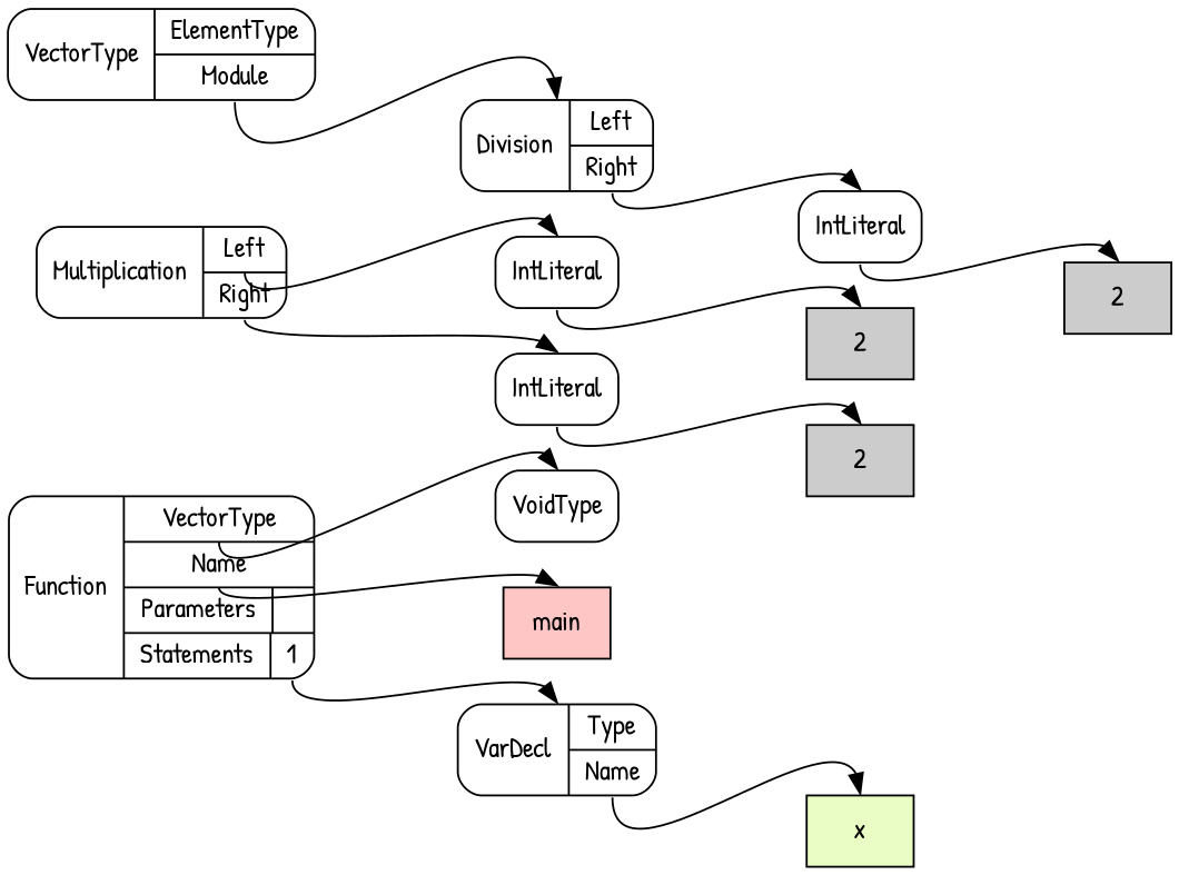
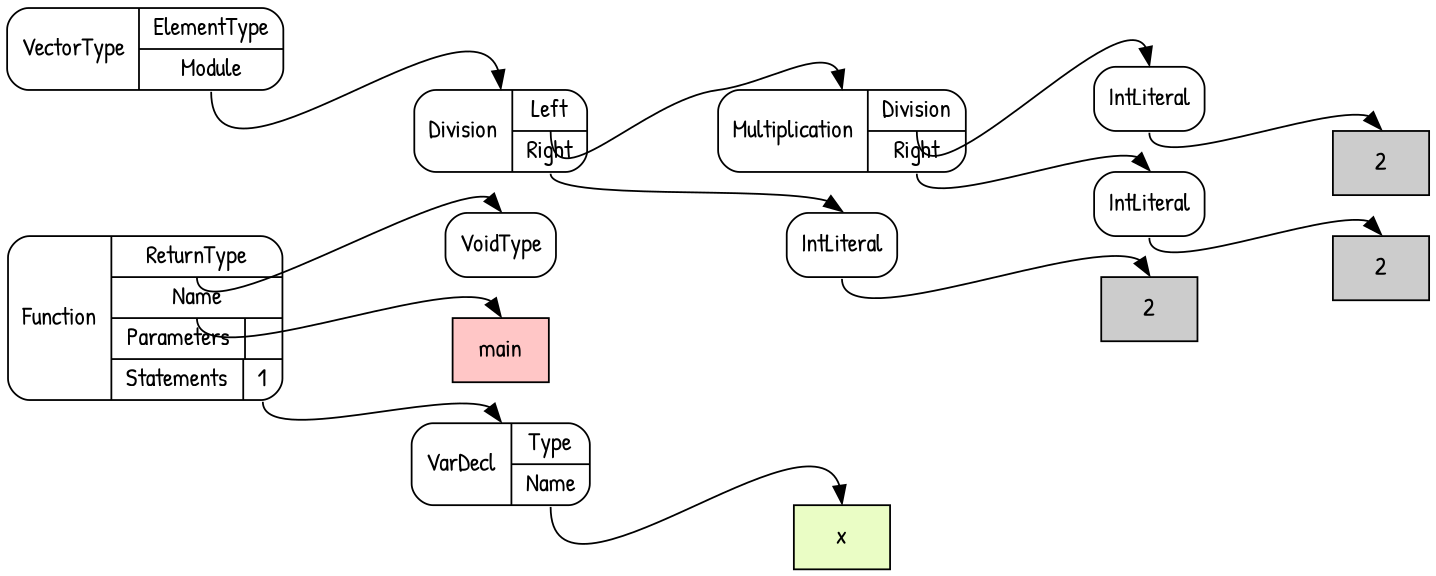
  digraph {
    fontname="Patrick Hand"
    nodesep=0.3
    ordering=out
    rankdir=LR
    ranksep=1
    node [fillcolor=white fontname="Patrick Hand" shape=Mrecord style=filled]
    edge [fontname="Patrick Hand" headport=n tailport="p1:s"]
    n1 [label=VoidType]
    n2 [fillcolor="#FFC6C6" label=main shape=box]
    n3 [fillcolor="#cccccc" label=2 shape=box]
    n4 [label=IntLiteral]
    n5 [fillcolor="#cccccc" label=2 shape=box]
    n6 [label=IntLiteral]
-   n7 [label="{Multiplication|{<p0>Left|<p1>Right}}"]
+   n7 [label="{Multiplication|{<p0>Division|<p1>Right}}"]
    n8 [fillcolor="#cccccc" label=2 shape=box]
    n9 [label=IntLiteral]
    n10 [label="{Division|{<p0>Left|<p1>Right}}"]
    n11 [label="{VectorType|{<p0>ElementType|<p1>Module}}"]
    n12 [fillcolor="#EAFDC5" label=x shape=box]
    n13 [label="{VarDecl|{<p0>Type|<p1>Name}}"]
-   n14 [label="{Function|{<p0>VectorType|<p1>Name|{Parameters|{}}|{Statements|{<p3_0>1}}}}"]
+   n14 [label="{Function|{<p0>ReturnType|<p1>Name|{Parameters|{}}|{Statements|{<p3_0>1}}}}"]
    n4 -> n3 [tailport=s]
    n6 -> n5 [tailport=s]
    n7 -> n4 [tailport="p0:s"]
    n7 -> n6
    n9 -> n8 [tailport=s]
+   n10 -> n7 [tailport="p0:s"]
    n10 -> n9
    n11 -> n10
    n13 -> n12
    n14 -> n1 [tailport="p0:s"]
    n14 -> n2
    n14 -> n13 [tailport="p3_0:s"]
  }
